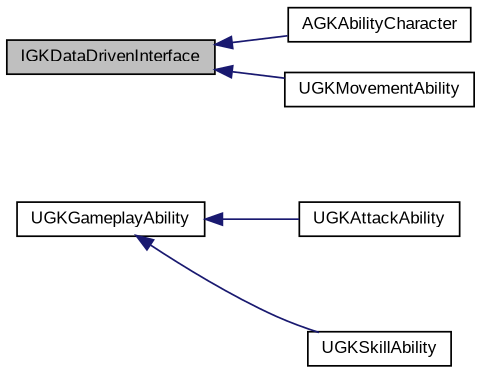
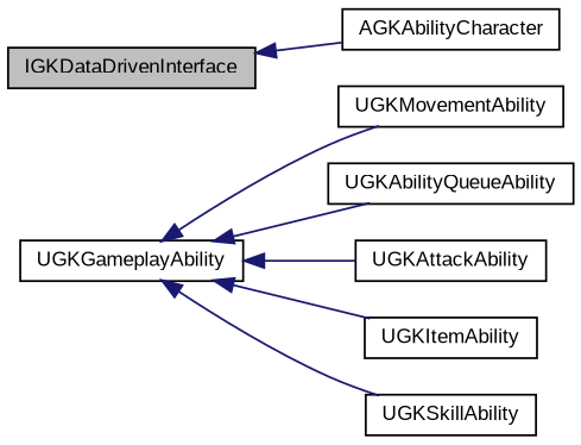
  digraph {
    fontname="Liberation Sans"
    rankdir=LR
    node [color=black fillcolor=white fontname="Liberation Sans" fontsize=10 shape=record style=filled]
    edge [color=midnightblue dir=back fontname="Liberation Sans" fontsize=10 labelfontname=Helvetica labelfontsize=10 style=solid]
    n1 [fillcolor=grey75 fontcolor=black height=0.2 label=IGKDataDrivenInterface width=0.4]
    n2 [height=0.2 label=AGKAbilityCharacter width=0.4]
    n3 [height=0.2 label=UGKGameplayAbility width=0.4]
+   n4 [height=0.2 label=UGKAbilityQueueAbility width=0.4]
    n5 [height=0.2 label=UGKAttackAbility width=0.4]
+   n6 [height=0.2 label=UGKItemAbility width=0.4]
    n7 [height=0.2 label=UGKMovementAbility width=0.4]
    n8 [height=0.2 label=UGKSkillAbility width=0.4]
    n1 -> n2
+   n3 -> n4
    n3 -> n5
-   n1 -> n7
+   n3 -> n6
+   n3 -> n7
    n3 -> n8
  }
